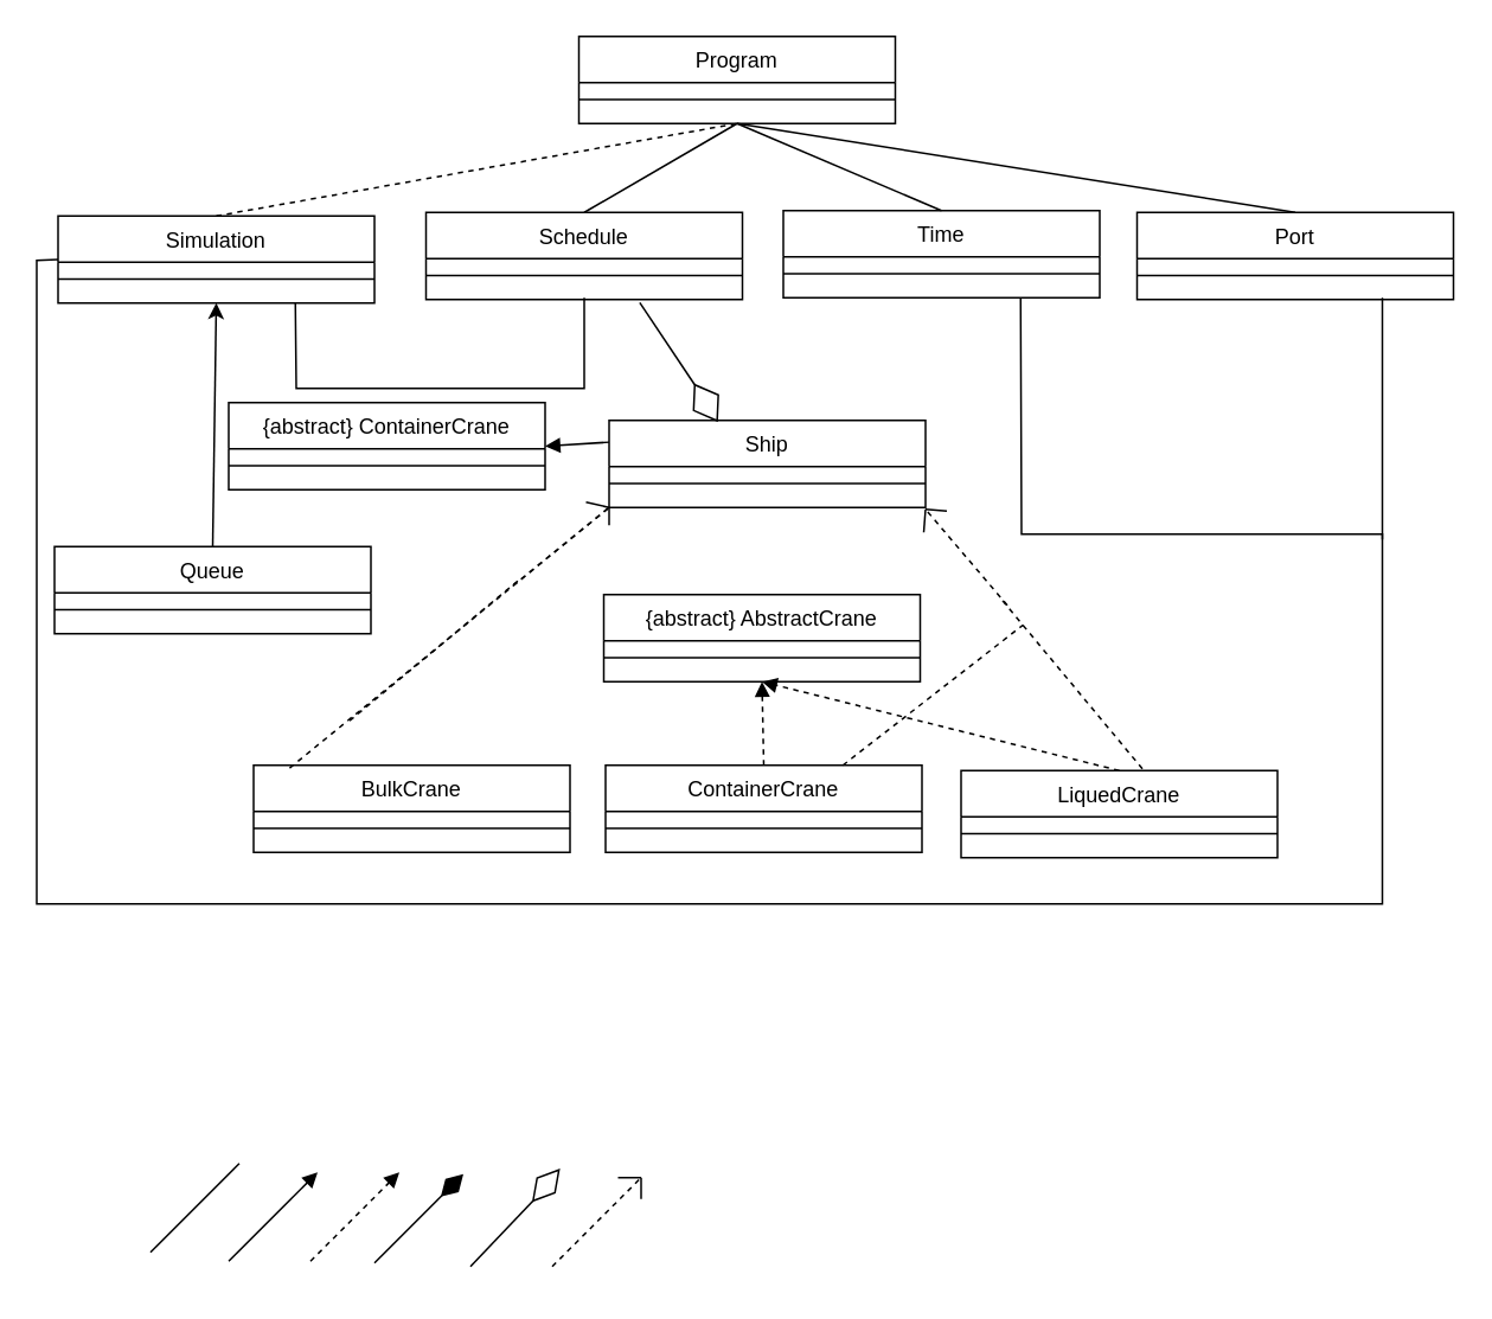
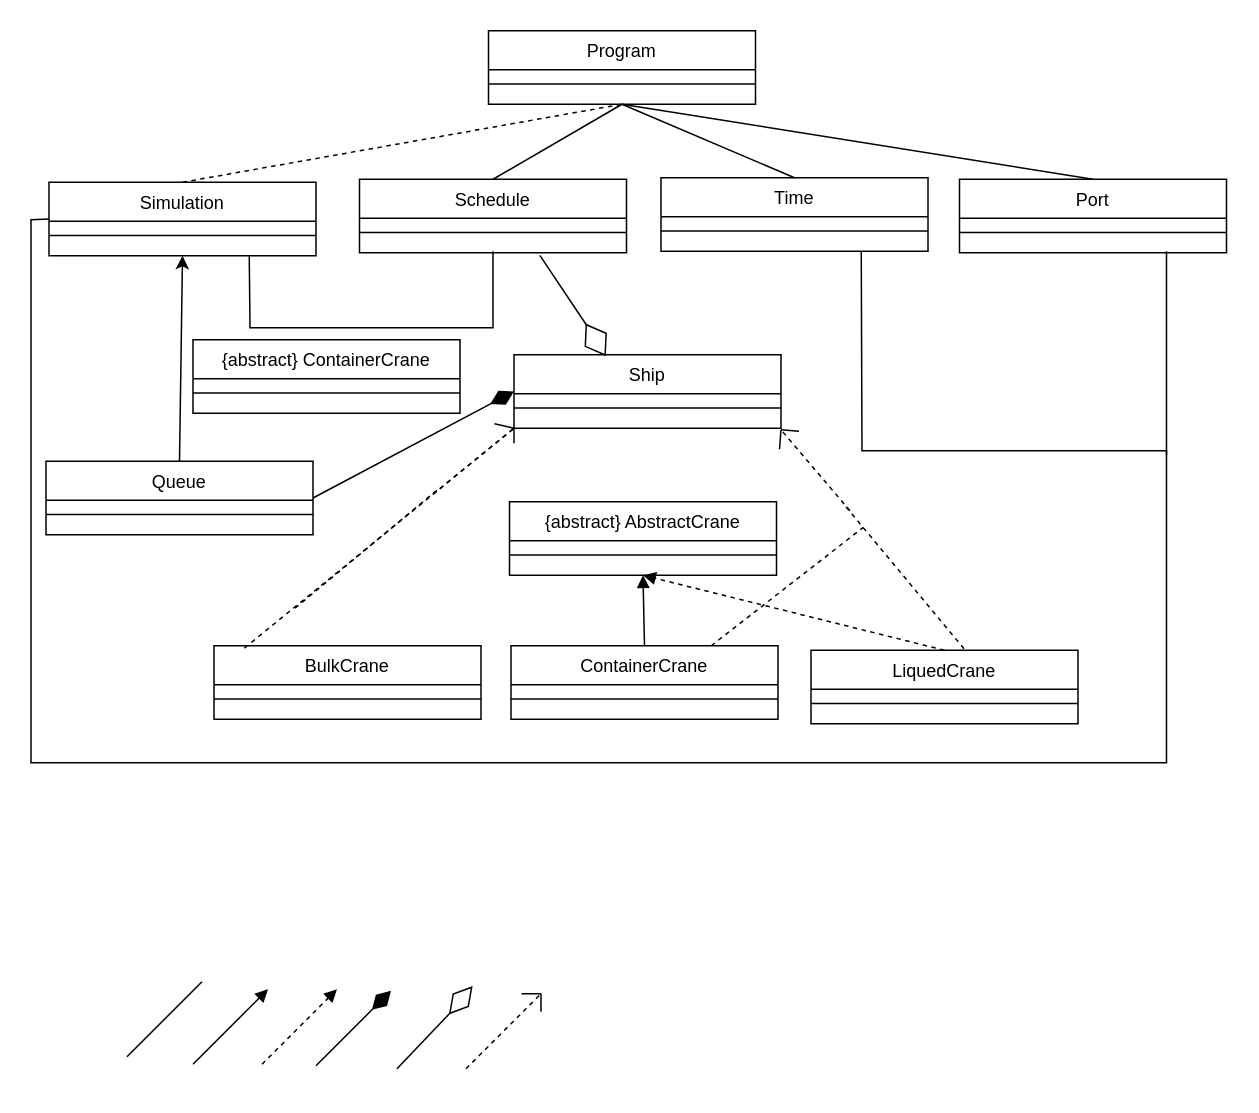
  <mxCell id="0" />
  <mxCell id="1" parent="0" />
  <mxCell id="2" value="{abstract} AbstractCrane" style="swimlane;fontStyle=0;align=center;verticalAlign=top;childLayout=stackLayout;horizontal=1;startSize=26;horizontalStack=0;resizeParent=1;resizeLast=0;collapsible=1;marginBottom=0;rounded=0;shadow=0;strokeWidth=1;" parent="1" vertex="1"><mxGeometry x="339" y="334" width="178" height="49" as="geometry"><mxRectangle x="-656" y="42" width="160" height="26" as="alternateBounds" /></mxGeometry></mxCell>
  <mxCell id="3" value="" style="line;html=1;strokeWidth=1;align=left;verticalAlign=middle;spacingTop=-1;spacingLeft=3;spacingRight=3;rotatable=0;labelPosition=right;points=[];portConstraint=eastwest;" parent="2" vertex="1"><mxGeometry y="26" width="178" height="19" as="geometry" /></mxCell>
  <mxCell id="4" value="BulkCrane" style="swimlane;fontStyle=0;align=center;verticalAlign=top;childLayout=stackLayout;horizontal=1;startSize=26;horizontalStack=0;resizeParent=1;resizeLast=0;collapsible=1;marginBottom=0;rounded=0;shadow=0;strokeWidth=1;" parent="1" vertex="1"><mxGeometry x="142" y="430" width="178" height="49" as="geometry"><mxRectangle x="-656" y="42" width="160" height="26" as="alternateBounds" /></mxGeometry></mxCell>
  <mxCell id="5" value="" style="line;html=1;strokeWidth=1;align=left;verticalAlign=middle;spacingTop=-1;spacingLeft=3;spacingRight=3;rotatable=0;labelPosition=right;points=[];portConstraint=eastwest;" parent="4" vertex="1"><mxGeometry y="26" width="178" height="19" as="geometry" /></mxCell>
  <mxCell id="6" value="ContainerCrane" style="swimlane;fontStyle=0;align=center;verticalAlign=top;childLayout=stackLayout;horizontal=1;startSize=26;horizontalStack=0;resizeParent=1;resizeLast=0;collapsible=1;marginBottom=0;rounded=0;shadow=0;strokeWidth=1;" parent="1" vertex="1"><mxGeometry x="340" y="430" width="178" height="49" as="geometry"><mxRectangle x="-656" y="42" width="160" height="26" as="alternateBounds" /></mxGeometry></mxCell>
  <mxCell id="7" value="" style="line;html=1;strokeWidth=1;align=left;verticalAlign=middle;spacingTop=-1;spacingLeft=3;spacingRight=3;rotatable=0;labelPosition=right;points=[];portConstraint=eastwest;" parent="6" vertex="1"><mxGeometry y="26" width="178" height="19" as="geometry" /></mxCell>
  <mxCell id="8" value="LiquedCrane" style="swimlane;fontStyle=0;align=center;verticalAlign=top;childLayout=stackLayout;horizontal=1;startSize=26;horizontalStack=0;resizeParent=1;resizeLast=0;collapsible=1;marginBottom=0;rounded=0;shadow=0;strokeWidth=1;" parent="1" vertex="1"><mxGeometry x="540" y="433" width="178" height="49" as="geometry"><mxRectangle x="-656" y="42" width="160" height="26" as="alternateBounds" /></mxGeometry></mxCell>
  <mxCell id="9" value="" style="line;html=1;strokeWidth=1;align=left;verticalAlign=middle;spacingTop=-1;spacingLeft=3;spacingRight=3;rotatable=0;labelPosition=right;points=[];portConstraint=eastwest;" parent="8" vertex="1"><mxGeometry y="26" width="178" height="19" as="geometry" /></mxCell>
  <mxCell id="10" value="{abstract} ContainerCrane" style="swimlane;fontStyle=0;align=center;verticalAlign=top;childLayout=stackLayout;horizontal=1;startSize=26;horizontalStack=0;resizeParent=1;resizeLast=0;collapsible=1;marginBottom=0;rounded=0;shadow=0;strokeWidth=1;" parent="1" vertex="1"><mxGeometry x="128" y="226" width="178" height="49" as="geometry"><mxRectangle x="-656" y="42" width="160" height="26" as="alternateBounds" /></mxGeometry></mxCell>
  <mxCell id="11" value="" style="line;html=1;strokeWidth=1;align=left;verticalAlign=middle;spacingTop=-1;spacingLeft=3;spacingRight=3;rotatable=0;labelPosition=right;points=[];portConstraint=eastwest;" parent="10" vertex="1"><mxGeometry y="26" width="178" height="19" as="geometry" /></mxCell>
  <mxCell id="12" value="Ship" style="swimlane;fontStyle=0;align=center;verticalAlign=top;childLayout=stackLayout;horizontal=1;startSize=26;horizontalStack=0;resizeParent=1;resizeLast=0;collapsible=1;marginBottom=0;rounded=0;shadow=0;strokeWidth=1;" parent="1" vertex="1"><mxGeometry x="342" y="236" width="178" height="49" as="geometry"><mxRectangle x="-656" y="42" width="160" height="26" as="alternateBounds" /></mxGeometry></mxCell>
  <mxCell id="13" value="" style="line;html=1;strokeWidth=1;align=left;verticalAlign=middle;spacingTop=-1;spacingLeft=3;spacingRight=3;rotatable=0;labelPosition=right;points=[];portConstraint=eastwest;" parent="12" vertex="1"><mxGeometry y="26" width="178" height="19" as="geometry" /></mxCell>
  <mxCell id="14" value="Port" style="swimlane;fontStyle=0;align=center;verticalAlign=top;childLayout=stackLayout;horizontal=1;startSize=26;horizontalStack=0;resizeParent=1;resizeLast=0;collapsible=1;marginBottom=0;rounded=0;shadow=0;strokeWidth=1;" parent="1" vertex="1"><mxGeometry x="639" y="119" width="178" height="49" as="geometry"><mxRectangle x="-656" y="42" width="160" height="26" as="alternateBounds" /></mxGeometry></mxCell>
  <mxCell id="15" value="" style="line;html=1;strokeWidth=1;align=left;verticalAlign=middle;spacingTop=-1;spacingLeft=3;spacingRight=3;rotatable=0;labelPosition=right;points=[];portConstraint=eastwest;" parent="14" vertex="1"><mxGeometry y="26" width="178" height="19" as="geometry" /></mxCell>
  <mxCell id="16" value="Schedule" style="swimlane;fontStyle=0;align=center;verticalAlign=top;childLayout=stackLayout;horizontal=1;startSize=26;horizontalStack=0;resizeParent=1;resizeLast=0;collapsible=1;marginBottom=0;rounded=0;shadow=0;strokeWidth=1;" parent="1" vertex="1"><mxGeometry x="239" y="119" width="178" height="49" as="geometry"><mxRectangle x="-656" y="42" width="160" height="26" as="alternateBounds" /></mxGeometry></mxCell>
  <mxCell id="17" value="" style="line;html=1;strokeWidth=1;align=left;verticalAlign=middle;spacingTop=-1;spacingLeft=3;spacingRight=3;rotatable=0;labelPosition=right;points=[];portConstraint=eastwest;" parent="16" vertex="1"><mxGeometry y="26" width="178" height="19" as="geometry" /></mxCell>
  <mxCell id="18" value="Queue" style="swimlane;fontStyle=0;align=center;verticalAlign=top;childLayout=stackLayout;horizontal=1;startSize=26;horizontalStack=0;resizeParent=1;resizeLast=0;collapsible=1;marginBottom=0;rounded=0;shadow=0;strokeWidth=1;" parent="1" vertex="1"><mxGeometry x="30" y="307" width="178" height="49" as="geometry"><mxRectangle x="-656" y="42" width="160" height="26" as="alternateBounds" /></mxGeometry></mxCell>
  <mxCell id="19" value="" style="line;html=1;strokeWidth=1;align=left;verticalAlign=middle;spacingTop=-1;spacingLeft=3;spacingRight=3;rotatable=0;labelPosition=right;points=[];portConstraint=eastwest;" parent="18" vertex="1"><mxGeometry y="26" width="178" height="19" as="geometry" /></mxCell>
  <mxCell id="20" value="Time" style="swimlane;fontStyle=0;align=center;verticalAlign=top;childLayout=stackLayout;horizontal=1;startSize=26;horizontalStack=0;resizeParent=1;resizeLast=0;collapsible=1;marginBottom=0;rounded=0;shadow=0;strokeWidth=1;" parent="1" vertex="1"><mxGeometry x="440" y="118" width="178" height="49" as="geometry"><mxRectangle x="-656" y="42" width="160" height="26" as="alternateBounds" /></mxGeometry></mxCell>
  <mxCell id="21" value="" style="line;html=1;strokeWidth=1;align=left;verticalAlign=middle;spacingTop=-1;spacingLeft=3;spacingRight=3;rotatable=0;labelPosition=right;points=[];portConstraint=eastwest;" parent="20" vertex="1"><mxGeometry y="26" width="178" height="19" as="geometry" /></mxCell>
  <mxCell id="22" value="Simulation" style="swimlane;fontStyle=0;align=center;verticalAlign=top;childLayout=stackLayout;horizontal=1;startSize=26;horizontalStack=0;resizeParent=1;resizeLast=0;collapsible=1;marginBottom=0;rounded=0;shadow=0;strokeWidth=1;" parent="1" vertex="1"><mxGeometry x="32" y="121" width="178" height="49" as="geometry"><mxRectangle x="-656" y="42" width="160" height="26" as="alternateBounds" /></mxGeometry></mxCell>
  <mxCell id="23" value="" style="line;html=1;strokeWidth=1;align=left;verticalAlign=middle;spacingTop=-1;spacingLeft=3;spacingRight=3;rotatable=0;labelPosition=right;points=[];portConstraint=eastwest;" parent="22" vertex="1"><mxGeometry y="26" width="178" height="19" as="geometry" /></mxCell>
  <mxCell id="24" value="Program" style="swimlane;fontStyle=0;align=center;verticalAlign=top;childLayout=stackLayout;horizontal=1;startSize=26;horizontalStack=0;resizeParent=1;resizeLast=0;collapsible=1;marginBottom=0;rounded=0;shadow=0;strokeWidth=1;" parent="1" vertex="1"><mxGeometry x="325" y="20" width="178" height="49" as="geometry"><mxRectangle x="-656" y="42" width="160" height="26" as="alternateBounds" /></mxGeometry></mxCell>
  <mxCell id="25" value="" style="line;html=1;strokeWidth=1;align=left;verticalAlign=middle;spacingTop=-1;spacingLeft=3;spacingRight=3;rotatable=0;labelPosition=right;points=[];portConstraint=eastwest;" parent="24" vertex="1"><mxGeometry y="26" width="178" height="19" as="geometry" /></mxCell>
  <mxCell id="26" value="" style="endArrow=none;html=1;rounded=0;entryX=0.5;entryY=1;entryDx=0;entryDy=0;exitX=0.5;exitY=0;exitDx=0;exitDy=0;dashed=1;" parent="1" edge="1" target="24" source="22"><mxGeometry width="50" height="50" relative="1" as="geometry"><mxPoint x="516" y="308" as="sourcePoint" /><mxPoint x="566" y="258" as="targetPoint" /></mxGeometry></mxCell>
  <mxCell id="27" value="" style="endArrow=block;html=1;rounded=0;" parent="1" edge="1"><mxGeometry width="50" height="50" relative="1" as="geometry"><mxPoint x="128" y="709" as="sourcePoint" /><mxPoint x="178" y="659" as="targetPoint" /></mxGeometry></mxCell>
  <mxCell id="28" value="" style="endArrow=block;html=1;rounded=0;dashed=1;" parent="1" edge="1"><mxGeometry width="50" height="50" relative="1" as="geometry"><mxPoint x="174" y="709" as="sourcePoint" /><mxPoint x="224" y="659" as="targetPoint" /></mxGeometry></mxCell>
  <mxCell id="29" value="" style="endArrow=diamondThin;html=1;rounded=0;endSize=15;" parent="1" edge="1"><mxGeometry width="50" height="50" relative="1" as="geometry"><mxPoint x="210" y="710" as="sourcePoint" /><mxPoint x="260" y="660" as="targetPoint" /></mxGeometry></mxCell>
  <mxCell id="30" value="" style="group;rotation=103;" parent="1" vertex="1" connectable="0"><mxGeometry x="322.76" y="170.78" width="83" height="67.48" as="geometry" /></mxCell>
  <mxCell id="31" value="" style="endArrow=none;html=1;rounded=0;entryX=0.5;entryY=1;entryDx=0;entryDy=0;movable=1;resizable=1;rotatable=1;deletable=1;editable=1;locked=0;connectable=1;" parent="30" target="32" edge="1"><mxGeometry width="50" height="50" relative="1" as="geometry"><mxPoint x="36.478" y="-1.027" as="sourcePoint" /><mxPoint x="78.18" y="27.849" as="targetPoint" /></mxGeometry></mxCell>
  <mxCell id="32" value="" style="rhombus;whiteSpace=wrap;html=1;rotation=148;movable=1;resizable=1;rotatable=1;deletable=1;editable=1;locked=0;connectable=1;" parent="30" vertex="1"><mxGeometry x="65.543" y="43.397" width="16.344" height="23.764" as="geometry" /></mxCell>
  <mxCell id="33" value="" style="group" parent="1" vertex="1" connectable="0"><mxGeometry x="310" y="662" width="50" height="50" as="geometry" /></mxCell>
  <mxCell id="34" value="" style="endArrow=none;html=1;rounded=0;dashed=1;" parent="33" edge="1"><mxGeometry width="50" height="50" relative="1" as="geometry"><mxPoint y="50" as="sourcePoint" /><mxPoint x="50" as="targetPoint" /></mxGeometry></mxCell>
  <mxCell id="35" value="" style="endArrow=none;html=1;rounded=0;" parent="33" edge="1"><mxGeometry width="50" height="50" relative="1" as="geometry"><mxPoint x="50" y="12" as="sourcePoint" /><mxPoint x="50" as="targetPoint" /></mxGeometry></mxCell>
  <mxCell id="36" value="" style="endArrow=none;html=1;rounded=0;" parent="33" edge="1"><mxGeometry width="50" height="50" relative="1" as="geometry"><mxPoint x="37" as="sourcePoint" /><mxPoint x="50" as="targetPoint" /></mxGeometry></mxCell>
  <mxCell id="37" value="" style="endArrow=none;html=1;rounded=0;entryX=0.5;entryY=1;entryDx=0;entryDy=0;exitX=0.5;exitY=0;exitDx=0;exitDy=0;" edge="1" parent="1" source="16" target="24"><mxGeometry width="50" height="50" relative="1" as="geometry"><mxPoint x="526" y="318" as="sourcePoint" /><mxPoint x="576" y="268" as="targetPoint" /></mxGeometry></mxCell>
  <mxCell id="38" value="" style="endArrow=none;html=1;rounded=0;entryX=0.5;entryY=1;entryDx=0;entryDy=0;exitX=0.5;exitY=0;exitDx=0;exitDy=0;" edge="1" parent="1" source="20" target="24"><mxGeometry width="50" height="50" relative="1" as="geometry"><mxPoint x="536" y="328" as="sourcePoint" /><mxPoint x="586" y="278" as="targetPoint" /></mxGeometry></mxCell>
  <mxCell id="39" value="" style="endArrow=none;html=1;rounded=0;entryX=0.5;entryY=1;entryDx=0;entryDy=0;exitX=0.5;exitY=0;exitDx=0;exitDy=0;" edge="1" parent="1" source="14" target="24"><mxGeometry width="50" height="50" relative="1" as="geometry"><mxPoint x="546" y="338" as="sourcePoint" /><mxPoint x="596" y="288" as="targetPoint" /></mxGeometry></mxCell>
- <mxCell id="40" value="" style="endArrow=block;html=1;rounded=0;entryX=0.5;entryY=1;entryDx=0;entryDy=0;exitX=0.5;exitY=0;exitDx=0;exitDy=0;dashed=1;" edge="1" parent="1" source="6" target="2"><mxGeometry width="50" height="50" relative="1" as="geometry"><mxPoint x="241" y="440" as="sourcePoint" /><mxPoint x="438" y="393" as="targetPoint" /></mxGeometry></mxCell>
+ <mxCell id="40" value="" style="endArrow=block;html=1;rounded=0;entryX=0.5;entryY=1;entryDx=0;entryDy=0;exitX=0.5;exitY=0;exitDx=0;exitDy=0;" edge="1" parent="1" source="6" target="2"><mxGeometry width="50" height="50" relative="1" as="geometry"><mxPoint x="241" y="440" as="sourcePoint" /><mxPoint x="438" y="393" as="targetPoint" /></mxGeometry></mxCell>
  <mxCell id="41" value="" style="endArrow=block;html=1;rounded=0;entryX=0.5;entryY=1;entryDx=0;entryDy=0;exitX=0.5;exitY=0;exitDx=0;exitDy=0;dashed=1;" edge="1" parent="1" source="8" target="2"><mxGeometry width="50" height="50" relative="1" as="geometry"><mxPoint x="439" y="440" as="sourcePoint" /><mxPoint x="438" y="393" as="targetPoint" /></mxGeometry></mxCell>
  <mxCell id="42" value="" style="endArrow=none;html=1;rounded=0;" edge="1" parent="1"><mxGeometry width="50" height="50" relative="1" as="geometry"><mxPoint x="84" y="704" as="sourcePoint" /><mxPoint x="134" y="654" as="targetPoint" /></mxGeometry></mxCell>
- <mxCell id="43" value="" style="endArrow=block;html=1;rounded=0;entryX=1;entryY=0.5;entryDx=0;entryDy=0;exitX=0;exitY=0.25;exitDx=0;exitDy=0;" edge="1" parent="1" source="12" target="10"><mxGeometry width="50" height="50" relative="1" as="geometry"><mxPoint x="427" y="285" as="sourcePoint" /><mxPoint x="428" y="285" as="targetPoint" /></mxGeometry></mxCell>
  <mxCell id="44" value="" style="group;rotation=-85;" vertex="1" connectable="0" parent="1"><mxGeometry x="518" y="288" width="50" height="50" as="geometry" /></mxCell>
  <mxCell id="45" value="" style="endArrow=none;html=1;rounded=0;dashed=1;" edge="1" parent="44"><mxGeometry width="50" height="50" relative="1" as="geometry"><mxPoint x="48" y="52" as="sourcePoint" /><mxPoint x="2" y="-2" as="targetPoint" /></mxGeometry></mxCell>
  <mxCell id="46" value="" style="endArrow=none;html=1;rounded=0;" edge="1" parent="44"><mxGeometry width="50" height="50" relative="1" as="geometry"><mxPoint x="14" y="-1" as="sourcePoint" /><mxPoint x="2" y="-2" as="targetPoint" /></mxGeometry></mxCell>
  <mxCell id="47" value="" style="endArrow=none;html=1;rounded=0;" edge="1" parent="44"><mxGeometry width="50" height="50" relative="1" as="geometry"><mxPoint x="1" y="11" as="sourcePoint" /><mxPoint x="2" y="-2" as="targetPoint" /></mxGeometry></mxCell>
  <mxCell id="48" value="" style="endArrow=none;dashed=1;html=1;rounded=0;" edge="1" parent="1"><mxGeometry width="50" height="50" relative="1" as="geometry"><mxPoint x="642" y="432" as="sourcePoint" /><mxPoint x="563" y="337" as="targetPoint" /></mxGeometry></mxCell>
  <mxCell id="49" value="" style="group;rotation=90;" vertex="1" connectable="0" parent="1"><mxGeometry x="205.996" y="268.996" width="126.084" height="146.084" as="geometry" /></mxCell>
  <mxCell id="50" value="" style="group;rotation=5;" vertex="1" connectable="0" parent="49"><mxGeometry x="84" y="13" width="50" height="50" as="geometry" /></mxCell>
  <mxCell id="51" value="" style="endArrow=none;html=1;rounded=0;dashed=1;" edge="1" parent="50"><mxGeometry width="50" height="50" relative="1" as="geometry"><mxPoint x="-2" y="47" as="sourcePoint" /><mxPoint x="52" y="3" as="targetPoint" /></mxGeometry></mxCell>
  <mxCell id="52" value="" style="endArrow=none;html=1;rounded=0;" edge="1" parent="50"><mxGeometry width="50" height="50" relative="1" as="geometry"><mxPoint x="52" y="13" as="sourcePoint" /><mxPoint x="52" y="3" as="targetPoint" /></mxGeometry></mxCell>
  <mxCell id="53" value="" style="endArrow=none;html=1;rounded=0;" edge="1" parent="50"><mxGeometry width="50" height="50" relative="1" as="geometry"><mxPoint x="39" as="sourcePoint" /><mxPoint x="52" y="3" as="targetPoint" /></mxGeometry></mxCell>
  <mxCell id="54" value="" style="endArrow=none;dashed=1;html=1;rounded=0;" edge="1" parent="49"><mxGeometry width="50" height="50" relative="1" as="geometry"><mxPoint x="-10" y="136" as="sourcePoint" /><mxPoint x="85" y="57" as="targetPoint" /></mxGeometry></mxCell>
  <mxCell id="55" value="" style="endArrow=none;dashed=1;html=1;rounded=0;exitX=0.114;exitY=0.032;exitDx=0;exitDy=0;exitPerimeter=0;" edge="1" parent="1" source="4"><mxGeometry width="50" height="50" relative="1" as="geometry"><mxPoint x="146" y="420" as="sourcePoint" /><mxPoint x="342" y="285" as="targetPoint" /></mxGeometry></mxCell>
  <mxCell id="56" value="" style="endArrow=none;dashed=1;html=1;rounded=0;exitX=0.75;exitY=0;exitDx=0;exitDy=0;" edge="1" parent="1" source="6"><mxGeometry width="50" height="50" relative="1" as="geometry"><mxPoint x="653" y="366" as="sourcePoint" /><mxPoint x="575" y="351" as="targetPoint" /></mxGeometry></mxCell>
  <mxCell id="57" value="" style="endArrow=none;html=1;rounded=0;entryX=0;entryY=0.5;entryDx=0;entryDy=0;exitX=0.75;exitY=1;exitDx=0;exitDy=0;" edge="1" parent="1" source="20" target="22"><mxGeometry width="50" height="50" relative="1" as="geometry"><mxPoint x="121" y="494" as="sourcePoint" /><mxPoint x="796" y="490" as="targetPoint" /><Array as="points"><mxPoint x="574" y="300" /><mxPoint x="777" y="300" /><mxPoint x="777" y="508" /><mxPoint x="20" y="508" /><mxPoint x="20" y="146" /></Array></mxGeometry></mxCell>
  <mxCell id="58" value="" style="endArrow=none;html=1;rounded=0;" edge="1" parent="1"><mxGeometry width="50" height="50" relative="1" as="geometry"><mxPoint x="777" y="303" as="sourcePoint" /><mxPoint x="777" y="167" as="targetPoint" /></mxGeometry></mxCell>
  <mxCell id="59" value="" style="endArrow=none;html=1;rounded=0;exitX=0.75;exitY=1;exitDx=0;exitDy=0;" edge="1" parent="1" source="22"><mxGeometry width="50" height="50" relative="1" as="geometry"><mxPoint x="656" y="726" as="sourcePoint" /><mxPoint x="328" y="167" as="targetPoint" /><Array as="points"><mxPoint x="166" y="218" /><mxPoint x="328" y="218" /></Array></mxGeometry></mxCell>
  <mxCell id="60" value="" style="endArrow=classic;html=1;rounded=0;entryX=0.5;entryY=1;entryDx=0;entryDy=0;exitX=0.5;exitY=0;exitDx=0;exitDy=0;" edge="1" parent="1" source="18" target="22"><mxGeometry width="50" height="50" relative="1" as="geometry"><mxPoint x="656" y="726" as="sourcePoint" /><mxPoint x="706" y="676" as="targetPoint" /></mxGeometry></mxCell>
  <mxCell id="61" value="" style="group;rotation=-5;" vertex="1" connectable="0" parent="1"><mxGeometry x="254" y="655.002" width="66.118" height="64.288" as="geometry" /></mxCell>
  <mxCell id="62" value="" style="endArrow=none;html=1;rounded=0;entryX=0.5;entryY=1;entryDx=0;entryDy=0;movable=1;resizable=1;rotatable=1;deletable=1;editable=1;locked=0;connectable=1;" edge="1" parent="61" target="63"><mxGeometry width="50" height="50" relative="1" as="geometry"><mxPoint x="10" y="57" as="sourcePoint" /><mxPoint x="26" y="16" as="targetPoint" /></mxGeometry></mxCell>
  <mxCell id="63" value="" style="rhombus;whiteSpace=wrap;html=1;rotation=40;movable=1;resizable=1;rotatable=1;deletable=1;editable=1;locked=0;connectable=1;" vertex="1" parent="61"><mxGeometry x="46" width="13.02" height="22.64" as="geometry" /></mxCell>
+ <mxCell id="64" value="" style="endArrow=diamondThin;html=1;rounded=0;endSize=15;entryX=0;entryY=0.5;entryDx=0;entryDy=0;exitX=1;exitY=0.5;exitDx=0;exitDy=0;" edge="1" parent="1" source="18" target="12"><mxGeometry width="50" height="50" relative="1" as="geometry"><mxPoint x="150" y="685" as="sourcePoint" /><mxPoint x="285" y="639" as="targetPoint" /></mxGeometry></mxCell>
